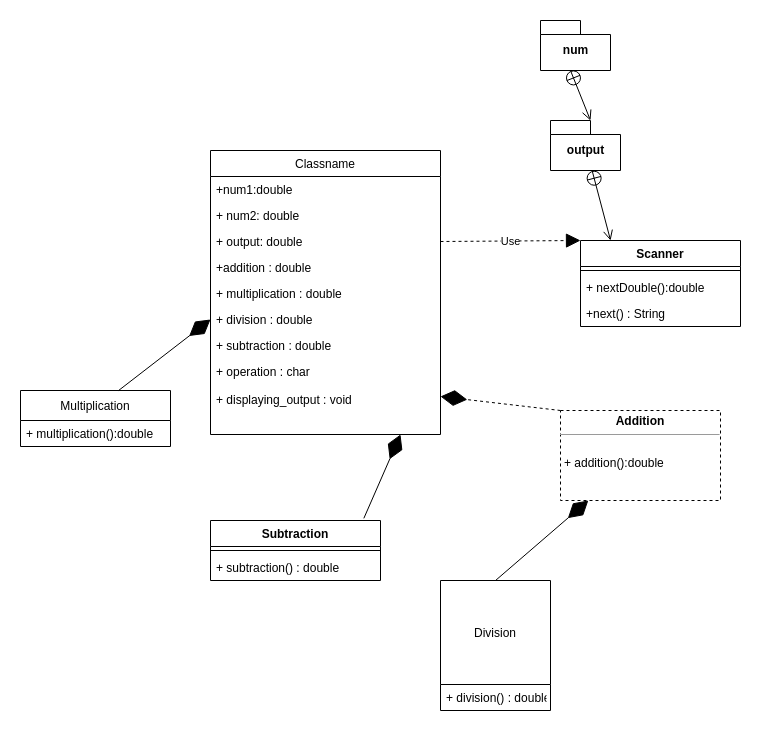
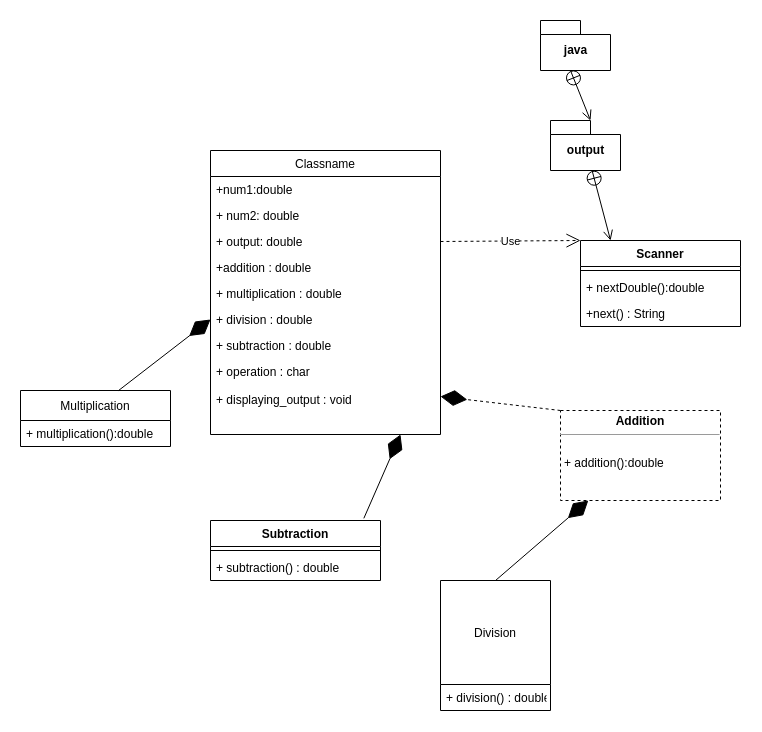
  <mxCell id="0" />
  <mxCell id="1" parent="0" />
  <mxCell id="2" value="Classname" style="swimlane;fontStyle=0;childLayout=stackLayout;horizontal=1;startSize=26;fillColor=none;horizontalStack=0;resizeParent=1;resizeParentMax=0;resizeLast=0;collapsible=1;marginBottom=0;" parent="1" vertex="1"><mxGeometry x="210" y="150" width="230" height="284" as="geometry" /></mxCell>
  <mxCell id="3" value="+num1:double" style="text;strokeColor=none;fillColor=none;align=left;verticalAlign=top;spacingLeft=4;spacingRight=4;overflow=hidden;rotatable=0;points=[[0,0.5],[1,0.5]];portConstraint=eastwest;" parent="2" vertex="1"><mxGeometry y="26" width="230" height="26" as="geometry" /></mxCell>
  <mxCell id="4" value="+ num2: double" style="text;strokeColor=none;fillColor=none;align=left;verticalAlign=top;spacingLeft=4;spacingRight=4;overflow=hidden;rotatable=0;points=[[0,0.5],[1,0.5]];portConstraint=eastwest;" parent="2" vertex="1"><mxGeometry y="52" width="230" height="26" as="geometry" /></mxCell>
  <mxCell id="5" value="+ output: double" style="text;strokeColor=none;fillColor=none;align=left;verticalAlign=top;spacingLeft=4;spacingRight=4;overflow=hidden;rotatable=0;points=[[0,0.5],[1,0.5]];portConstraint=eastwest;" parent="2" vertex="1"><mxGeometry y="78" width="230" height="26" as="geometry" /></mxCell>
  <mxCell id="6" value="+addition : double" style="text;strokeColor=none;fillColor=none;align=left;verticalAlign=top;spacingLeft=4;spacingRight=4;overflow=hidden;rotatable=0;points=[[0,0.5],[1,0.5]];portConstraint=eastwest;" parent="2" vertex="1"><mxGeometry y="104" width="230" height="26" as="geometry" /></mxCell>
  <mxCell id="7" value="+ multiplication : double" style="text;strokeColor=none;fillColor=none;align=left;verticalAlign=top;spacingLeft=4;spacingRight=4;overflow=hidden;rotatable=0;points=[[0,0.5],[1,0.5]];portConstraint=eastwest;" parent="2" vertex="1"><mxGeometry y="130" width="230" height="26" as="geometry" /></mxCell>
  <mxCell id="8" value="+ division : double" style="text;strokeColor=none;fillColor=none;align=left;verticalAlign=top;spacingLeft=4;spacingRight=4;overflow=hidden;rotatable=0;points=[[0,0.5],[1,0.5]];portConstraint=eastwest;" parent="2" vertex="1"><mxGeometry y="156" width="230" height="26" as="geometry" /></mxCell>
  <mxCell id="9" value="+ subtraction : double" style="text;strokeColor=none;fillColor=none;align=left;verticalAlign=top;spacingLeft=4;spacingRight=4;overflow=hidden;rotatable=0;points=[[0,0.5],[1,0.5]];portConstraint=eastwest;" parent="2" vertex="1"><mxGeometry y="182" width="230" height="26" as="geometry" /></mxCell>
  <mxCell id="10" value="" style="endArrow=diamondThin;endFill=1;endSize=24;html=1;rounded=0;exitX=0.902;exitY=-0.036;exitDx=0;exitDy=0;exitPerimeter=0;" parent="2" source="23" edge="1"><mxGeometry width="160" relative="1" as="geometry"><mxPoint x="30" y="284" as="sourcePoint" /><mxPoint x="190" y="284" as="targetPoint" /><Array as="points" /></mxGeometry></mxCell>
  <mxCell id="11" value="+ operation : char&#10;&#10;+ displaying_output : void" style="text;strokeColor=none;fillColor=none;align=left;verticalAlign=top;spacingLeft=4;spacingRight=4;overflow=hidden;rotatable=0;points=[[0,0.5],[1,0.5]];portConstraint=eastwest;" parent="2" vertex="1"><mxGeometry y="208" width="230" height="76" as="geometry" /></mxCell>
  <mxCell id="12" value="Scanner" style="swimlane;fontStyle=1;align=center;verticalAlign=top;childLayout=stackLayout;horizontal=1;startSize=26;horizontalStack=0;resizeParent=1;resizeParentMax=0;resizeLast=0;collapsible=1;marginBottom=0;" parent="1" vertex="1"><mxGeometry x="580" y="240" width="160" height="86" as="geometry" /></mxCell>
  <mxCell id="13" value="" style="line;strokeWidth=1;fillColor=none;align=left;verticalAlign=middle;spacingTop=-1;spacingLeft=3;spacingRight=3;rotatable=0;labelPosition=right;points=[];portConstraint=eastwest;" parent="12" vertex="1"><mxGeometry y="26" width="160" height="8" as="geometry" /></mxCell>
  <mxCell id="14" value="+ nextDouble():double&#10;" style="text;strokeColor=none;fillColor=none;align=left;verticalAlign=top;spacingLeft=4;spacingRight=4;overflow=hidden;rotatable=0;points=[[0,0.5],[1,0.5]];portConstraint=eastwest;" parent="12" vertex="1"><mxGeometry y="34" width="160" height="26" as="geometry" /></mxCell>
  <mxCell id="15" value="+next() : String&#10;&#10;" style="text;strokeColor=none;fillColor=none;align=left;verticalAlign=top;spacingLeft=4;spacingRight=4;overflow=hidden;rotatable=0;points=[[0,0.5],[1,0.5]];portConstraint=eastwest;" parent="12" vertex="1"><mxGeometry y="60" width="160" height="26" as="geometry" /></mxCell>
  <mxCell id="16" value="output" style="shape=folder;fontStyle=1;spacingTop=10;tabWidth=40;tabHeight=14;tabPosition=left;html=1;" parent="1" vertex="1"><mxGeometry x="550" y="120" width="70" height="50" as="geometry" /></mxCell>
  <mxCell id="17" value="" style="endArrow=open;startArrow=circlePlus;endFill=0;startFill=0;endSize=8;html=1;rounded=0;entryX=0.188;entryY=0;entryDx=0;entryDy=0;entryPerimeter=0;" parent="1" source="16" target="12" edge="1"><mxGeometry width="160" relative="1" as="geometry"><mxPoint x="570" y="170" as="sourcePoint" /><mxPoint x="670" y="170" as="targetPoint" /></mxGeometry></mxCell>
- <mxCell id="18" value="num" style="shape=folder;fontStyle=1;spacingTop=10;tabWidth=40;tabHeight=14;tabPosition=left;html=1;" parent="1" vertex="1"><mxGeometry x="540" y="20" width="70" height="50" as="geometry" /></mxCell>
+ <mxCell id="18" value="java" style="shape=folder;fontStyle=1;spacingTop=10;tabWidth=40;tabHeight=14;tabPosition=left;html=1;" parent="1" vertex="1"><mxGeometry x="540" y="20" width="70" height="50" as="geometry" /></mxCell>
  <mxCell id="19" value="" style="endArrow=open;startArrow=circlePlus;endFill=0;startFill=0;endSize=8;html=1;rounded=0;entryX=0;entryY=0;entryDx=40;entryDy=0;entryPerimeter=0;" parent="1" target="16" edge="1"><mxGeometry width="160" relative="1" as="geometry"><mxPoint x="570" y="70" as="sourcePoint" /><mxPoint x="730" y="70" as="targetPoint" /></mxGeometry></mxCell>
- <mxCell id="20" value="Use" style="endArrow=block;endSize=12;dashed=1;html=1;rounded=0;exitX=1;exitY=0.5;exitDx=0;exitDy=0;entryX=0;entryY=0;entryDx=0;entryDy=0;" parent="1" source="5" target="12" edge="1"><mxGeometry width="160" relative="1" as="geometry"><mxPoint x="540" y="240" as="sourcePoint" /><mxPoint x="550" y="200" as="targetPoint" /></mxGeometry></mxCell>
+ <mxCell id="20" value="Use" style="endArrow=open;endSize=12;dashed=1;html=1;rounded=0;exitX=1;exitY=0.5;exitDx=0;exitDy=0;entryX=0;entryY=0;entryDx=0;entryDy=0;" parent="1" source="5" target="12" edge="1"><mxGeometry width="160" relative="1" as="geometry"><mxPoint x="540" y="240" as="sourcePoint" /><mxPoint x="550" y="200" as="targetPoint" /></mxGeometry></mxCell>
  <mxCell id="21" value="&lt;p style=&quot;margin: 0px ; margin-top: 4px ; text-align: center&quot;&gt;&lt;b&gt;Addition&lt;/b&gt;&lt;/p&gt;&lt;hr size=&quot;1&quot;&gt;&lt;p style=&quot;margin: 0px ; margin-left: 4px&quot;&gt;&lt;br&gt;&lt;/p&gt;&lt;p style=&quot;margin: 0px ; margin-left: 4px&quot;&gt;+ addition():double&lt;/p&gt;" style="verticalAlign=top;align=left;overflow=fill;fontSize=12;fontFamily=Helvetica;html=1;dashed=1;" parent="1" vertex="1"><mxGeometry x="560" y="410" width="160" height="90" as="geometry" /></mxCell>
  <mxCell id="22" value="" style="endArrow=diamondThin;endFill=1;endSize=24;html=1;rounded=0;entryX=1;entryY=0.5;entryDx=0;entryDy=0;exitX=0;exitY=0;exitDx=0;exitDy=0;dashed=1;" parent="1" source="21" target="11" edge="1"><mxGeometry width="160" relative="1" as="geometry"><mxPoint x="570" y="240" as="sourcePoint" /><mxPoint x="730" y="240" as="targetPoint" /></mxGeometry></mxCell>
  <mxCell id="23" value="Subtraction" style="swimlane;fontStyle=1;align=center;verticalAlign=top;childLayout=stackLayout;horizontal=1;startSize=26;horizontalStack=0;resizeParent=1;resizeParentMax=0;resizeLast=0;collapsible=1;marginBottom=0;" parent="1" vertex="1"><mxGeometry x="210" y="520" width="170" height="60" as="geometry" /></mxCell>
  <mxCell id="24" value="" style="line;strokeWidth=1;fillColor=none;align=left;verticalAlign=middle;spacingTop=-1;spacingLeft=3;spacingRight=3;rotatable=0;labelPosition=right;points=[];portConstraint=eastwest;" parent="23" vertex="1"><mxGeometry y="26" width="170" height="8" as="geometry" /></mxCell>
  <mxCell id="25" value="+ subtraction() : double" style="text;strokeColor=none;fillColor=none;align=left;verticalAlign=top;spacingLeft=4;spacingRight=4;overflow=hidden;rotatable=0;points=[[0,0.5],[1,0.5]];portConstraint=eastwest;" parent="23" vertex="1"><mxGeometry y="34" width="170" height="26" as="geometry" /></mxCell>
  <mxCell id="26" value="Division" style="swimlane;fontStyle=0;childLayout=stackLayout;horizontal=1;startSize=104;fillColor=none;horizontalStack=0;resizeParent=1;resizeParentMax=0;resizeLast=0;collapsible=1;marginBottom=0;" parent="1" vertex="1"><mxGeometry x="440" y="580" width="110" height="130" as="geometry" /></mxCell>
  <mxCell id="27" value="+ division() : double" style="text;strokeColor=none;fillColor=none;align=left;verticalAlign=top;spacingLeft=4;spacingRight=4;overflow=hidden;rotatable=0;points=[[0,0.5],[1,0.5]];portConstraint=eastwest;" parent="26" vertex="1"><mxGeometry y="104" width="110" height="26" as="geometry" /></mxCell>
  <mxCell id="28" value="" style="endArrow=diamondThin;endFill=1;endSize=24;html=1;rounded=0;exitX=0.5;exitY=0;exitDx=0;exitDy=0;" parent="1" source="26" target="21" edge="1"><mxGeometry width="160" relative="1" as="geometry"><mxPoint x="490" y="570" as="sourcePoint" /><mxPoint x="650" y="490" as="targetPoint" /></mxGeometry></mxCell>
  <mxCell id="29" value="Multiplication" style="swimlane;fontStyle=0;childLayout=stackLayout;horizontal=1;startSize=30;fillColor=none;horizontalStack=0;resizeParent=1;resizeParentMax=0;resizeLast=0;collapsible=1;marginBottom=0;" parent="1" vertex="1"><mxGeometry x="20" y="390" width="150" height="56" as="geometry" /></mxCell>
  <mxCell id="30" value="+ multiplication():double" style="text;strokeColor=none;fillColor=none;align=left;verticalAlign=top;spacingLeft=4;spacingRight=4;overflow=hidden;rotatable=0;points=[[0,0.5],[1,0.5]];portConstraint=eastwest;" parent="29" vertex="1"><mxGeometry y="30" width="150" height="26" as="geometry" /></mxCell>
  <mxCell id="31" value="" style="endArrow=diamondThin;endFill=1;endSize=24;html=1;rounded=0;exitX=0.652;exitY=0.004;exitDx=0;exitDy=0;exitPerimeter=0;entryX=0;entryY=0.5;entryDx=0;entryDy=0;" parent="1" source="29" target="8" edge="1"><mxGeometry width="160" relative="1" as="geometry"><mxPoint x="510" y="320" as="sourcePoint" /><mxPoint x="670" y="320" as="targetPoint" /></mxGeometry></mxCell>
